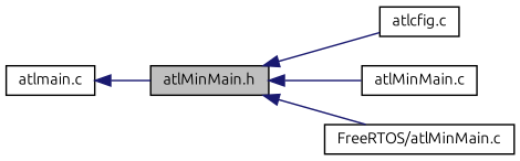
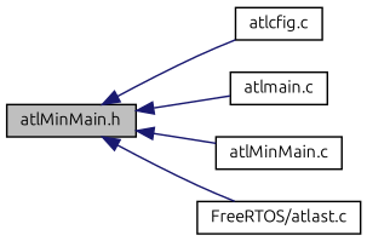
  digraph {
    fontname=Ubuntu
    rankdir=LR
    node [color=black fillcolor=white fontname=Ubuntu fontsize=10 shape=record style=filled]
    edge [color=midnightblue dir=back fontname=Ubuntu fontsize=10 labelfontname=Helvetica labelfontsize=10 style=solid]
    n1 [fillcolor=grey75 fontcolor=black height=0.2 label="atlMinMain.h" width=0.4]
    n2 [height=0.2 label="atlcfig.c" width=0.4]
    n3 [height=0.2 label="atlmain.c" width=0.4]
    n4 [height=0.2 label="atlMinMain.c" width=0.4]
-   n5 [height=0.2 label="FreeRTOS/atlMinMain.c" width=0.4]
+   n5 [height=0.2 label="FreeRTOS/atlast.c" width=0.4]
    n1 -> n2
-   n3 -> n1
+   n1 -> n3
    n1 -> n4
    n1 -> n5
  }
